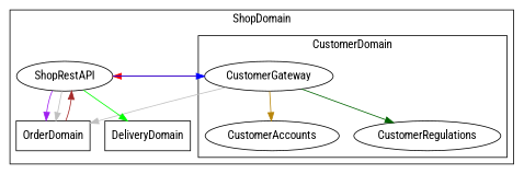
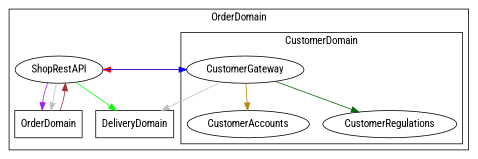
  digraph {
    compound=true
    fontname="Roboto Condensed"
    rankdir=TB
    node [fontname="Roboto Condensed"]
    edge [color=gray fontcolor=gray fontname="Roboto Condensed"]
    n1 [label=CustomerGateway]
    n2 [label=CustomerAccounts]
    n3 [label=CustomerRegulations]
    n4 [label=ShopRestAPI]
    n5 [label=OrderDomain shape=box]
    n6 [label=DeliveryDomain shape=box]
    subgraph cluster_1 {
-     label=ShopDomain
+     label=OrderDomain
      n4
      n5
      n6
      subgraph cluster_2 {
        label=CustomerDomain
        n1
        n2
        n3
      }
    }
    n1 -> n2 [color=darkgoldenrod fontcolor=darkgoldenrod]
    n1 -> n3 [color=darkgreen fontcolor=darkgreen]
    n1 -> n4 [color=red fontcolor=red]
-   n1 -> n5
+   n1 -> n6
    n4 -> n1 [color=blue fontcolor=blue]
    n4 -> n5 [color=purple fontcolor=purple]
    n4 -> n5
    n4 -> n6 [color=green fontcolor=green]
    n5 -> n4 [color=brown fontcolor=brown]
  }
